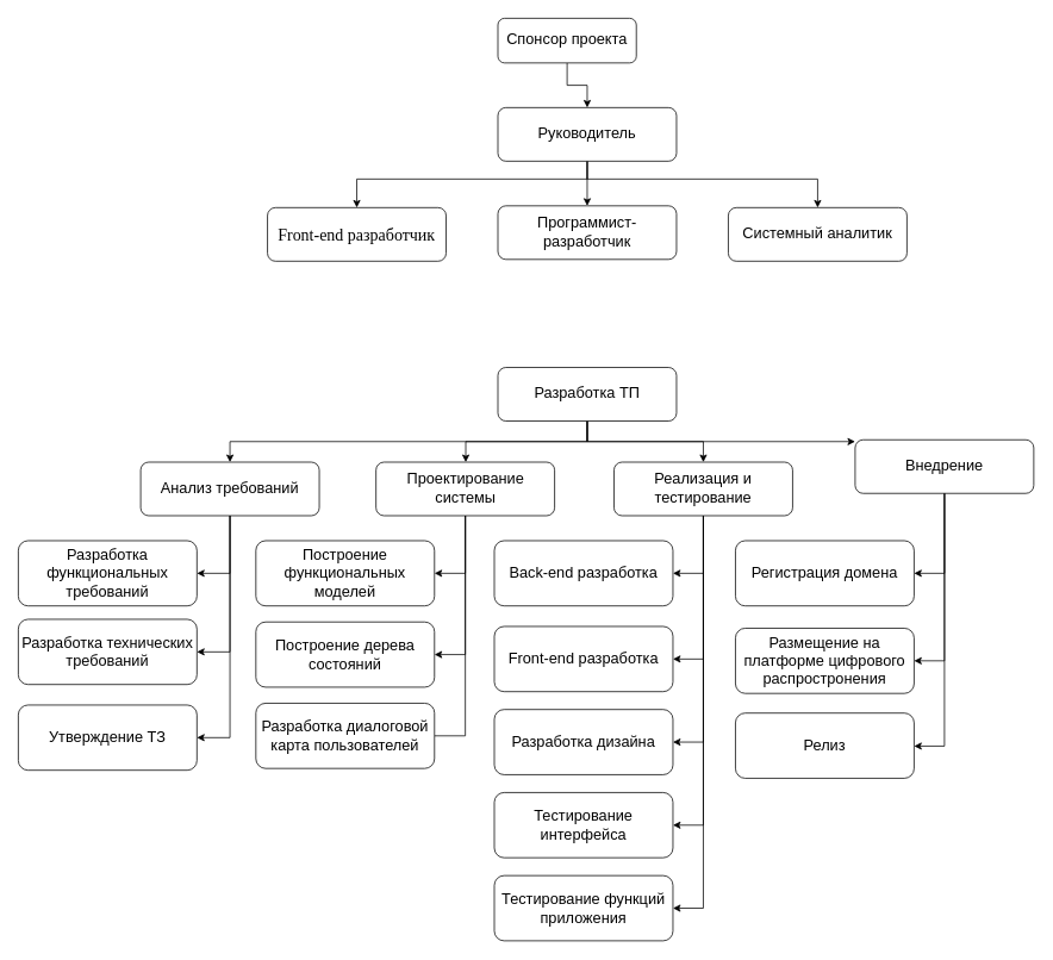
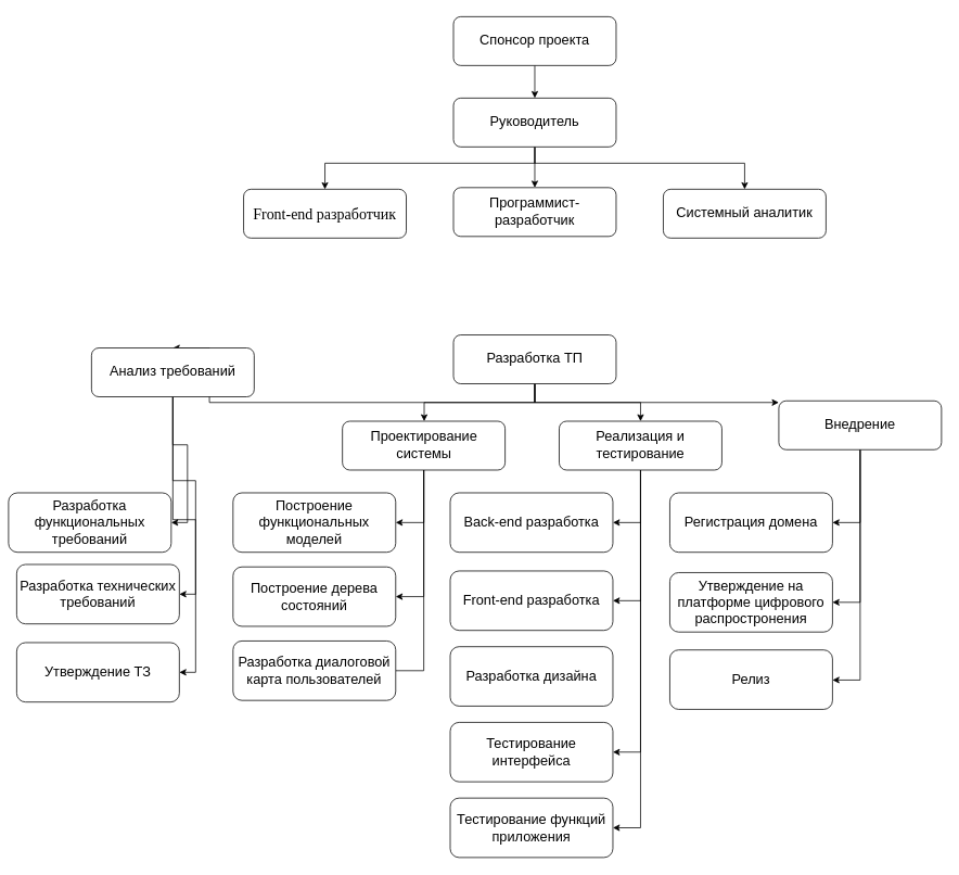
  <mxCell id="0" />
  <mxCell id="1" parent="0" />
  <mxCell id="2" style="edgeStyle=orthogonalEdgeStyle;rounded=0;orthogonalLoop=1;jettySize=auto;html=1;" parent="1" source="3" target="7" edge="1"><mxGeometry relative="1" as="geometry" /></mxCell>
- <mxCell id="3" value="&lt;font style=&quot;font-size: 17px&quot;&gt;Спонсор проекта&lt;/font&gt;" style="rounded=1;whiteSpace=wrap;html=1;" parent="1" vertex="1"><mxGeometry x="557" y="20" width="155" height="50" as="geometry" /></mxCell>
+ <mxCell id="3" value="&lt;font style=&quot;font-size: 17px&quot;&gt;Спонсор проекта&lt;/font&gt;" style="rounded=1;whiteSpace=wrap;html=1;" parent="1" vertex="1"><mxGeometry x="557" y="20" width="200" height="60" as="geometry" /></mxCell>
  <mxCell id="4" style="edgeStyle=orthogonalEdgeStyle;rounded=0;orthogonalLoop=1;jettySize=auto;html=1;" parent="1" source="7" target="8" edge="1"><mxGeometry relative="1" as="geometry"><Array as="points"><mxPoint x="657" y="225" /><mxPoint x="657" y="225" /></Array></mxGeometry></mxCell>
  <mxCell id="5" style="edgeStyle=orthogonalEdgeStyle;rounded=0;orthogonalLoop=1;jettySize=auto;html=1;" parent="1" source="7" target="9" edge="1"><mxGeometry relative="1" as="geometry"><Array as="points"><mxPoint x="657" y="200" /><mxPoint x="399" y="200" /></Array></mxGeometry></mxCell>
  <mxCell id="6" style="edgeStyle=orthogonalEdgeStyle;rounded=0;orthogonalLoop=1;jettySize=auto;html=1;" parent="1" source="7" target="10" edge="1"><mxGeometry relative="1" as="geometry"><Array as="points"><mxPoint x="657" y="200" /><mxPoint x="915" y="200" /></Array></mxGeometry></mxCell>
  <mxCell id="7" value="&lt;font style=&quot;font-size: 17px&quot;&gt;Руководитель&lt;/font&gt;" style="rounded=1;whiteSpace=wrap;html=1;" parent="1" vertex="1"><mxGeometry x="557" y="120" width="200" height="60" as="geometry" /></mxCell>
  <mxCell id="8" value="&lt;font style=&quot;font-size: 17px&quot;&gt;Программист-разработчик&lt;/font&gt;" style="rounded=1;whiteSpace=wrap;html=1;" parent="1" vertex="1"><mxGeometry x="557" y="230" width="200" height="60" as="geometry" /></mxCell>
  <mxCell id="9" value="&lt;span lang=&quot;EN-US&quot; style=&quot;font-size: 14.0pt ; line-height: 107% ; font-family: &amp;#34;times new roman&amp;#34; , serif&quot;&gt;Front-end&lt;/span&gt;&lt;span style=&quot;font-size: 14.0pt ; line-height: 107% ; font-family: &amp;#34;times new roman&amp;#34; , serif&quot;&gt; разработчик&lt;/span&gt;" style="rounded=1;whiteSpace=wrap;html=1;" parent="1" vertex="1"><mxGeometry x="299" y="232" width="200" height="60" as="geometry" /></mxCell>
  <mxCell id="10" value="&lt;span style=&quot;font-size: 17px&quot;&gt;Системный аналитик&lt;/span&gt;" style="rounded=1;whiteSpace=wrap;html=1;" parent="1" vertex="1"><mxGeometry x="815" y="232" width="200" height="60" as="geometry" /></mxCell>
  <mxCell id="11" style="edgeStyle=orthogonalEdgeStyle;rounded=0;orthogonalLoop=1;jettySize=auto;html=1;entryX=0.5;entryY=0;entryDx=0;entryDy=0;" parent="1" source="15" target="19" edge="1"><mxGeometry relative="1" as="geometry"><Array as="points"><mxPoint x="657" y="494" /><mxPoint x="257" y="494" /></Array></mxGeometry></mxCell>
  <mxCell id="12" style="edgeStyle=orthogonalEdgeStyle;rounded=0;orthogonalLoop=1;jettySize=auto;html=1;" parent="1" source="15" target="23" edge="1"><mxGeometry relative="1" as="geometry"><Array as="points"><mxPoint x="657" y="494" /><mxPoint x="521" y="494" /></Array></mxGeometry></mxCell>
  <mxCell id="13" style="edgeStyle=orthogonalEdgeStyle;rounded=0;orthogonalLoop=1;jettySize=auto;html=1;" parent="1" source="15" target="29" edge="1"><mxGeometry relative="1" as="geometry"><Array as="points"><mxPoint x="657" y="494" /><mxPoint x="787" y="494" /></Array></mxGeometry></mxCell>
  <mxCell id="14" style="edgeStyle=orthogonalEdgeStyle;rounded=0;orthogonalLoop=1;jettySize=auto;html=1;" parent="1" source="15" target="32" edge="1"><mxGeometry relative="1" as="geometry"><Array as="points"><mxPoint x="657" y="494" /><mxPoint x="1057" y="494" /></Array></mxGeometry></mxCell>
  <mxCell id="15" value="&lt;font style=&quot;font-size: 17px&quot;&gt;Разработка ТП&lt;/font&gt;" style="rounded=1;whiteSpace=wrap;html=1;" parent="1" vertex="1"><mxGeometry x="557" y="411" width="200" height="60" as="geometry" /></mxCell>
  <mxCell id="16" style="edgeStyle=orthogonalEdgeStyle;rounded=0;orthogonalLoop=1;jettySize=auto;html=1;entryX=1;entryY=0.5;entryDx=0;entryDy=0;" parent="1" source="19" target="33" edge="1"><mxGeometry relative="1" as="geometry" /></mxCell>
  <mxCell id="17" style="edgeStyle=orthogonalEdgeStyle;rounded=0;orthogonalLoop=1;jettySize=auto;html=1;entryX=1;entryY=0.5;entryDx=0;entryDy=0;" parent="1" source="19" target="34" edge="1"><mxGeometry relative="1" as="geometry" /></mxCell>
  <mxCell id="18" style="edgeStyle=orthogonalEdgeStyle;rounded=0;orthogonalLoop=1;jettySize=auto;html=1;entryX=1;entryY=0.5;entryDx=0;entryDy=0;" parent="1" source="19" target="35" edge="1"><mxGeometry relative="1" as="geometry" /></mxCell>
- <mxCell id="19" value="&lt;span style=&quot;font-size: 17px&quot;&gt;Анализ требований&lt;/span&gt;" style="rounded=1;whiteSpace=wrap;html=1;" parent="1" vertex="1"><mxGeometry x="157" y="517" width="200" height="60" as="geometry" /></mxCell>
+ <mxCell id="19" value="&lt;span style=&quot;font-size: 17px&quot;&gt;Анализ требований&lt;/span&gt;" style="rounded=1;whiteSpace=wrap;html=1;" parent="1" vertex="1"><mxGeometry x="112" y="427" width="200" height="60" as="geometry" /></mxCell>
  <mxCell id="20" style="edgeStyle=orthogonalEdgeStyle;rounded=0;orthogonalLoop=1;jettySize=auto;html=1;entryX=1;entryY=0.5;entryDx=0;entryDy=0;" parent="1" source="23" target="36" edge="1"><mxGeometry relative="1" as="geometry" /></mxCell>
  <mxCell id="21" style="edgeStyle=orthogonalEdgeStyle;rounded=0;orthogonalLoop=1;jettySize=auto;html=1;entryX=1;entryY=0.5;entryDx=0;entryDy=0;" parent="1" source="23" target="37" edge="1"><mxGeometry relative="1" as="geometry" /></mxCell>
  <mxCell id="22" style="edgeStyle=orthogonalEdgeStyle;rounded=0;orthogonalLoop=1;jettySize=auto;html=1;entryX=1;entryY=0.5;entryDx=0;entryDy=0;endArrow=none;" parent="1" source="23" target="38" edge="1"><mxGeometry relative="1" as="geometry" /></mxCell>
  <mxCell id="23" value="&lt;span style=&quot;font-size: 17px&quot;&gt;Проектирование системы&lt;/span&gt;" style="rounded=1;whiteSpace=wrap;html=1;" parent="1" vertex="1"><mxGeometry x="420.5" y="517" width="200" height="60" as="geometry" /></mxCell>
  <mxCell id="24" style="edgeStyle=orthogonalEdgeStyle;rounded=0;orthogonalLoop=1;jettySize=auto;html=1;entryX=1;entryY=0.5;entryDx=0;entryDy=0;" parent="1" source="29" target="39" edge="1"><mxGeometry relative="1" as="geometry" /></mxCell>
  <mxCell id="25" style="edgeStyle=orthogonalEdgeStyle;rounded=0;orthogonalLoop=1;jettySize=auto;html=1;entryX=1;entryY=0.5;entryDx=0;entryDy=0;" parent="1" source="29" target="40" edge="1"><mxGeometry relative="1" as="geometry" /></mxCell>
- <mxCell id="26" style="edgeStyle=orthogonalEdgeStyle;rounded=0;orthogonalLoop=1;jettySize=auto;html=1;entryX=1;entryY=0.5;entryDx=0;entryDy=0;" parent="1" source="29" target="41" edge="1"><mxGeometry relative="1" as="geometry" /></mxCell>
  <mxCell id="27" style="edgeStyle=orthogonalEdgeStyle;rounded=0;orthogonalLoop=1;jettySize=auto;html=1;entryX=1;entryY=0.5;entryDx=0;entryDy=0;" parent="1" source="29" target="42" edge="1"><mxGeometry relative="1" as="geometry" /></mxCell>
  <mxCell id="28" style="edgeStyle=orthogonalEdgeStyle;rounded=0;orthogonalLoop=1;jettySize=auto;html=1;entryX=1;entryY=0.5;entryDx=0;entryDy=0;" parent="1" source="29" target="43" edge="1"><mxGeometry relative="1" as="geometry" /></mxCell>
  <mxCell id="29" value="&lt;span style=&quot;font-size: 17px&quot;&gt;Реализация и тестирование&lt;/span&gt;" style="rounded=1;whiteSpace=wrap;html=1;" parent="1" vertex="1"><mxGeometry x="687" y="517" width="200" height="60" as="geometry" /></mxCell>
  <mxCell id="30" style="edgeStyle=orthogonalEdgeStyle;rounded=0;orthogonalLoop=1;jettySize=auto;html=1;entryX=1;entryY=0.5;entryDx=0;entryDy=0;" parent="1" source="32" target="44" edge="1"><mxGeometry relative="1" as="geometry" /></mxCell>
  <mxCell id="31" style="edgeStyle=orthogonalEdgeStyle;rounded=0;orthogonalLoop=1;jettySize=auto;html=1;entryX=1;entryY=0.5;entryDx=0;entryDy=0;" parent="1" source="32" target="45" edge="1"><mxGeometry relative="1" as="geometry" /></mxCell>
  <mxCell id="32" value="&lt;span style=&quot;font-size: 17px&quot;&gt;Внедрение&lt;/span&gt;" style="rounded=1;whiteSpace=wrap;html=1;" parent="1" vertex="1"><mxGeometry x="957" y="492" width="200" height="60" as="geometry" /></mxCell>
- <mxCell id="33" value="&lt;span style=&quot;font-size: 17px&quot;&gt;Разработка функциональных требований&lt;/span&gt;" style="rounded=1;whiteSpace=wrap;html=1;" parent="1" vertex="1"><mxGeometry x="20" y="605" width="200" height="73" as="geometry" /></mxCell>
+ <mxCell id="33" value="&lt;span style=&quot;font-size: 17px&quot;&gt;Разработка функциональных требований&lt;/span&gt;" style="rounded=1;whiteSpace=wrap;html=1;" parent="1" vertex="1"><mxGeometry x="10" y="605" width="200" height="73" as="geometry" /></mxCell>
  <mxCell id="34" value="&lt;span style=&quot;font-size: 17px&quot;&gt;Разработка технических требований&lt;/span&gt;" style="rounded=1;whiteSpace=wrap;html=1;" parent="1" vertex="1"><mxGeometry x="20" y="693" width="200" height="73" as="geometry" /></mxCell>
  <mxCell id="35" value="&lt;span style=&quot;font-size: 17px&quot;&gt;Утверждение ТЗ&lt;/span&gt;" style="rounded=1;whiteSpace=wrap;html=1;" parent="1" vertex="1"><mxGeometry x="20" y="789" width="200" height="73" as="geometry" /></mxCell>
  <mxCell id="36" value="&lt;span style=&quot;font-size: 17px&quot;&gt;Построение функциональных моделей&lt;/span&gt;" style="rounded=1;whiteSpace=wrap;html=1;" parent="1" vertex="1"><mxGeometry x="286" y="605" width="200" height="73" as="geometry" /></mxCell>
  <mxCell id="37" value="&lt;span style=&quot;font-size: 17px&quot;&gt;Построение дерева состояний&lt;/span&gt;" style="rounded=1;whiteSpace=wrap;html=1;" parent="1" vertex="1"><mxGeometry x="286" y="696" width="200" height="73" as="geometry" /></mxCell>
  <mxCell id="38" value="&lt;span style=&quot;font-size: 17px&quot;&gt;Разработка диалоговой карта пользователей&lt;/span&gt;" style="rounded=1;whiteSpace=wrap;html=1;" parent="1" vertex="1"><mxGeometry x="286" y="787" width="200" height="73" as="geometry" /></mxCell>
  <mxCell id="39" value="&lt;span style=&quot;font-size: 17px&quot;&gt;Back-end разработка&lt;/span&gt;" style="rounded=1;whiteSpace=wrap;html=1;" parent="1" vertex="1"><mxGeometry x="553" y="605" width="200" height="73" as="geometry" /></mxCell>
  <mxCell id="40" value="&lt;span style=&quot;font-size: 17px&quot;&gt;Front-end разработка&lt;/span&gt;" style="rounded=1;whiteSpace=wrap;html=1;" parent="1" vertex="1"><mxGeometry x="553" y="701" width="200" height="73" as="geometry" /></mxCell>
  <mxCell id="41" value="&lt;span style=&quot;font-size: 17px&quot;&gt;Разработка дизайна&lt;/span&gt;" style="rounded=1;whiteSpace=wrap;html=1;" parent="1" vertex="1"><mxGeometry x="553" y="794" width="200" height="73" as="geometry" /></mxCell>
  <mxCell id="42" value="&lt;span style=&quot;font-size: 17px&quot;&gt;Тестирование интерфейса&lt;/span&gt;" style="rounded=1;whiteSpace=wrap;html=1;" parent="1" vertex="1"><mxGeometry x="553" y="887" width="200" height="73" as="geometry" /></mxCell>
  <mxCell id="43" value="&lt;span style=&quot;font-size: 17px&quot;&gt;Тестирование функций приложения&lt;/span&gt;" style="rounded=1;whiteSpace=wrap;html=1;" parent="1" vertex="1"><mxGeometry x="553" y="980" width="200" height="73" as="geometry" /></mxCell>
  <mxCell id="44" value="&lt;span style=&quot;font-size: 17px&quot;&gt;Регистрация домена&lt;/span&gt;" style="rounded=1;whiteSpace=wrap;html=1;" parent="1" vertex="1"><mxGeometry x="823" y="605" width="200" height="73" as="geometry" /></mxCell>
- <mxCell id="45" value="&lt;span style=&quot;font-size: 17px&quot;&gt;Размещение на платформе цифрового распростронения&lt;/span&gt;" style="rounded=1;whiteSpace=wrap;html=1;" parent="1" vertex="1"><mxGeometry x="823" y="703" width="200" height="73" as="geometry" /></mxCell>
+ <mxCell id="45" value="&lt;span style=&quot;font-size: 17px&quot;&gt;Утверждение на платформе цифрового распростронения&lt;/span&gt;" style="rounded=1;whiteSpace=wrap;html=1;" parent="1" vertex="1"><mxGeometry x="823" y="703" width="200" height="73" as="geometry" /></mxCell>
  <mxCell id="46" value="&lt;span style=&quot;font-size: 17px&quot;&gt;Релиз&lt;/span&gt;" style="rounded=1;whiteSpace=wrap;html=1;" vertex="1" parent="1"><mxGeometry x="823" y="798" width="200" height="73" as="geometry" /></mxCell>
  <mxCell id="47" style="edgeStyle=orthogonalEdgeStyle;rounded=0;orthogonalLoop=1;jettySize=auto;html=1;exitX=0.5;exitY=1;exitDx=0;exitDy=0;" edge="1" parent="1" source="32" target="46"><mxGeometry relative="1" as="geometry"><mxPoint x="1137" y="678" as="sourcePoint" /><mxPoint x="1103" y="840.5" as="targetPoint" /><Array as="points"><mxPoint x="1057" y="835" /></Array></mxGeometry></mxCell>
